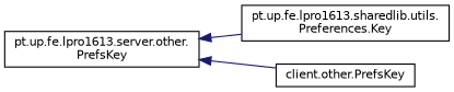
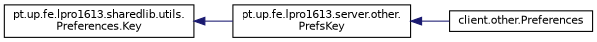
  digraph {
    rankdir=LR
    node [color=black fillcolor=white fontname=Helvetica fontsize=10 shape=record style=filled]
    edge [color=midnightblue dir=back fontname=Helvetica fontsize=10 labelfontname=Helvetica labelfontsize=10 style=solid]
    n1 [height=0.2 label="pt.up.fe.lpro1613.sharedlib.utils.\lPreferences.Key" width=0.4]
    n2 [height=0.2 label="pt.up.fe.lpro1613.server.other.\lPrefsKey" width=0.4]
-   n3 [height=0.2 label="client.other.PrefsKey" width=0.4]
-   n2 -> n1
+   n3 [height=0.2 label="client.other.Preferences" width=0.4]
+   n1 -> n2
    n2 -> n3
  }
